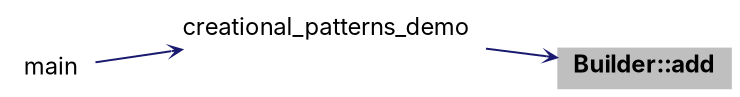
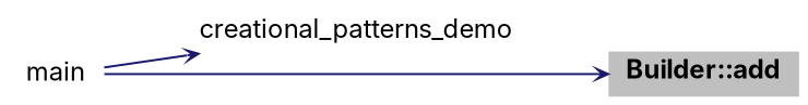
  digraph {
    fontname=Inter
    rankdir=RL
    node [color=black fontname=Inter fontsize=12 shape=plaintext]
    edge [arrowhead=open arrowsize=0.5 arrowtail=open color=midnightblue dir=back fontname=Inter fontsize=15 labelfontsize=15 style=solid]
    n1 [fillcolor=grey75 fontcolor=black height=0.2 label=<<b>Builder::add</b>> style=filled width=0.4]
    n2 [height=0.2 label=creational_patterns_demo width=0.4]
    n3 [height=0.2 label=main width=0.4]
-   n1 -> n2
+   n1 -> n3
    n2 -> n3
  }
